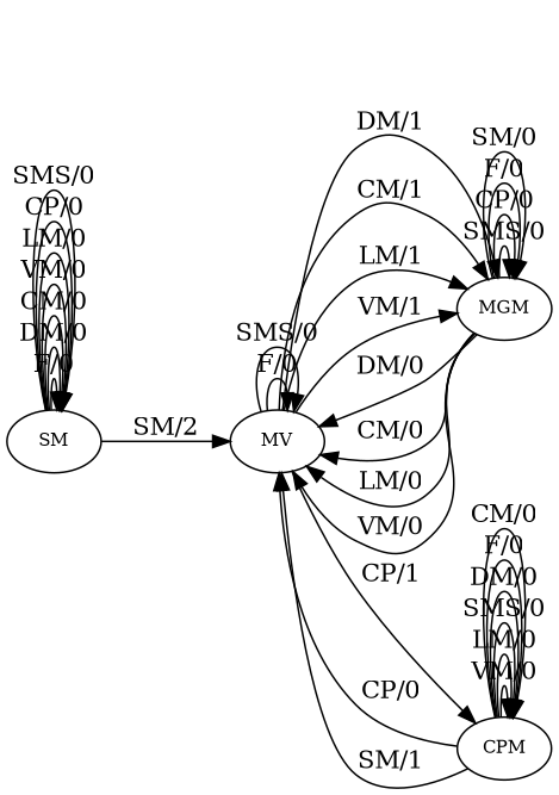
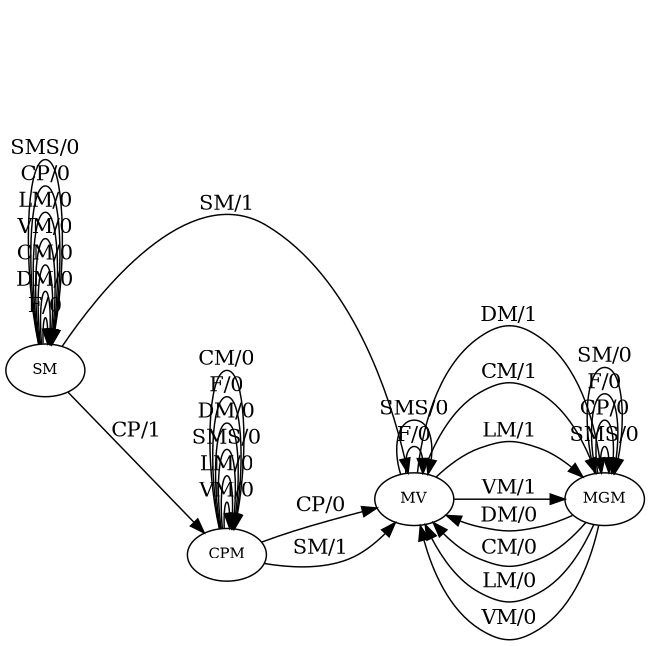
  digraph {
    rankdir=LR
    node [fontsize=10]
    n1 [label=SM]
    n2 [label=MV]
    n3 [label=MGM]
    n4 [label=CPM]
    n1 -> n1 [label="F/0"]
    n1 -> n1 [label="DM/0"]
    n1 -> n1 [label="CM/0"]
    n1 -> n1 [label="VM/0"]
    n1 -> n1 [label="LM/0"]
    n1 -> n1 [label="CP/0"]
    n1 -> n1 [label="SMS/0"]
-   n1 -> n2 [label="SM/2"]
+   n1 -> n2 [label="SM/1"]
    n2 -> n2 [label="F/0"]
    n2 -> n2 [label="SMS/0"]
    n2 -> n3 [label="DM/1"]
    n2 -> n3 [label="CM/1"]
    n2 -> n3 [label="LM/1"]
    n2 -> n3 [label="VM/1"]
-   n2 -> n4 [label="CP/1"]
+   n1 -> n4 [label="CP/1"]
    n3 -> n2 [label="DM/0"]
    n3 -> n2 [label="CM/0"]
    n3 -> n2 [label="LM/0"]
    n3 -> n2 [label="VM/0"]
    n3 -> n3 [label="SMS/0"]
    n3 -> n3 [label="CP/0"]
    n3 -> n3 [label="F/0"]
    n3 -> n3 [label="SM/0"]
    n4 -> n2 [label="CP/0"]
    n4 -> n2 [label="SM/1"]
    n4 -> n4 [label="VM/0"]
    n4 -> n4 [label="LM/0"]
    n4 -> n4 [label="SMS/0"]
    n4 -> n4 [label="DM/0"]
    n4 -> n4 [label="F/0"]
    n4 -> n4 [label="CM/0"]
  }
